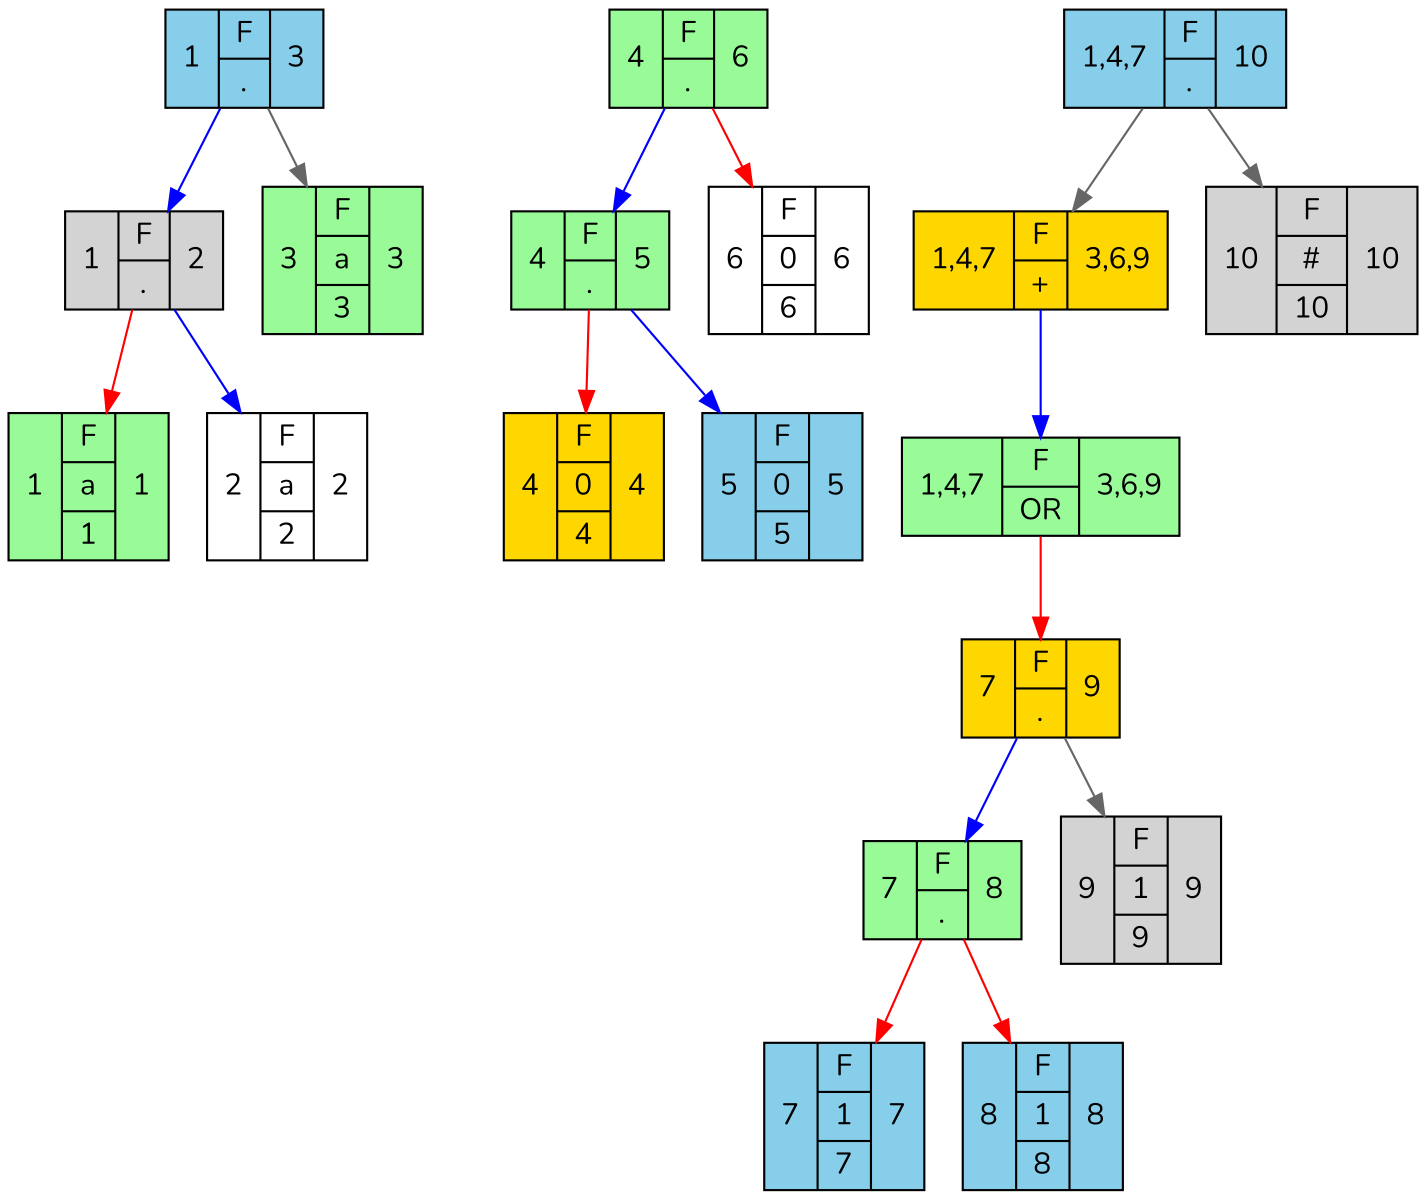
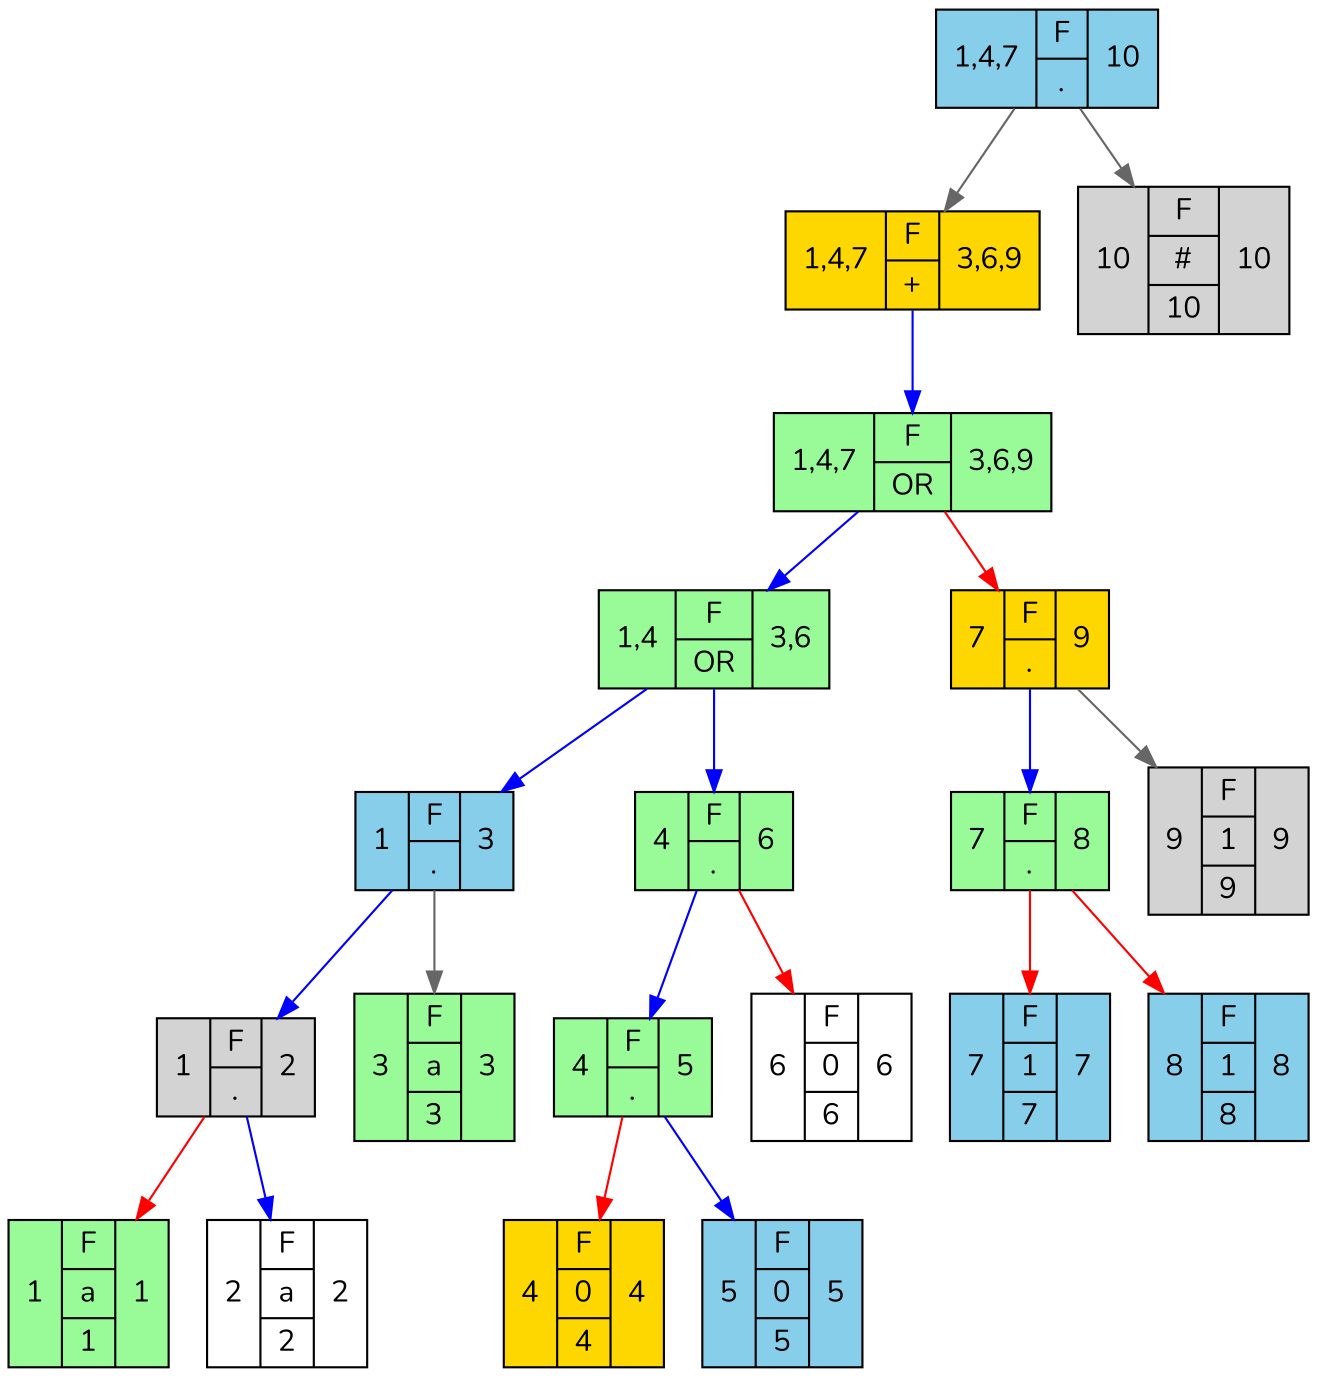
  digraph {
    rankdir=TB
    fontname=Nunito
    node [shape=record style=filled fillcolor=palegreen fontname=Nunito]
    edge [color=blue fontname=Nunito]
    n1 [label="<f0> 1| {F|a|1} |<f2> 1"]
    n2 [label="<f0> 2| {F|a|2} |<f2> 2" fillcolor=white]
    n3 [label="<f0> 1| {F|.} |<f2> 2" fillcolor=lightgrey]
    n4 [label="<f0> 3| {F|a|3} |<f2> 3"]
    n5 [label="<f0> 1| {F|.} |<f2> 3" fillcolor=skyblue]
    n6 [label="<f0> 4| {F|0|4} |<f2> 4" fillcolor=gold]
    n7 [label="<f0> 5| {F|0|5} |<f2> 5" fillcolor=skyblue]
    n8 [label="<f0> 4| {F|.} |<f2> 5"]
    n9 [label="<f0> 6| {F|0|6} |<f2> 6" fillcolor=white]
    n10 [label="<f0> 4| {F|.} |<f2> 6"]
+   n11 [label="<f0> 1,4| {F|OR} |<f2> 3,6"]
    n12 [label="<f0> 7| {F|1|7} |<f2> 7" fillcolor=skyblue]
    n13 [label="<f0> 8| {F|1|8} |<f2> 8" fillcolor=skyblue]
    n14 [label="<f0> 7| {F|.} |<f2> 8"]
    n15 [label="<f0> 9| {F|1|9} |<f2> 9" fillcolor=lightgrey]
    n16 [label="<f0> 7| {F|.} |<f2> 9" fillcolor=gold]
    n17 [label="<f0> 1,4,7| {F|OR} |<f2> 3,6,9"]
    n18 [label="<f0> 1,4,7| {F|+} |<f2> 3,6,9" fillcolor=gold]
    n19 [label="<f0> 1,4,7| {F|.} |<f2> 10" fillcolor=skyblue]
    n20 [label="<f0> 10| {F|#|10} |<f2> 10" fillcolor=lightgrey]
    n3 -> n1 [color=red]
    n3 -> n2
    n5 -> n3
    n5 -> n4 [color=gray40]
    n8 -> n6 [color=red]
    n8 -> n7
    n10 -> n8
    n10 -> n9 [color=red]
+   n11 -> n5
+   n11 -> n10
    n14 -> n12 [color=red]
    n14 -> n13 [color=red]
    n16 -> n14
    n16 -> n15 [color=gray40]
+   n17 -> n11
    n17 -> n16 [color=red]
    n18 -> n17
    n19 -> n18 [color=gray40]
    n19 -> n20 [color=gray40]
  }
